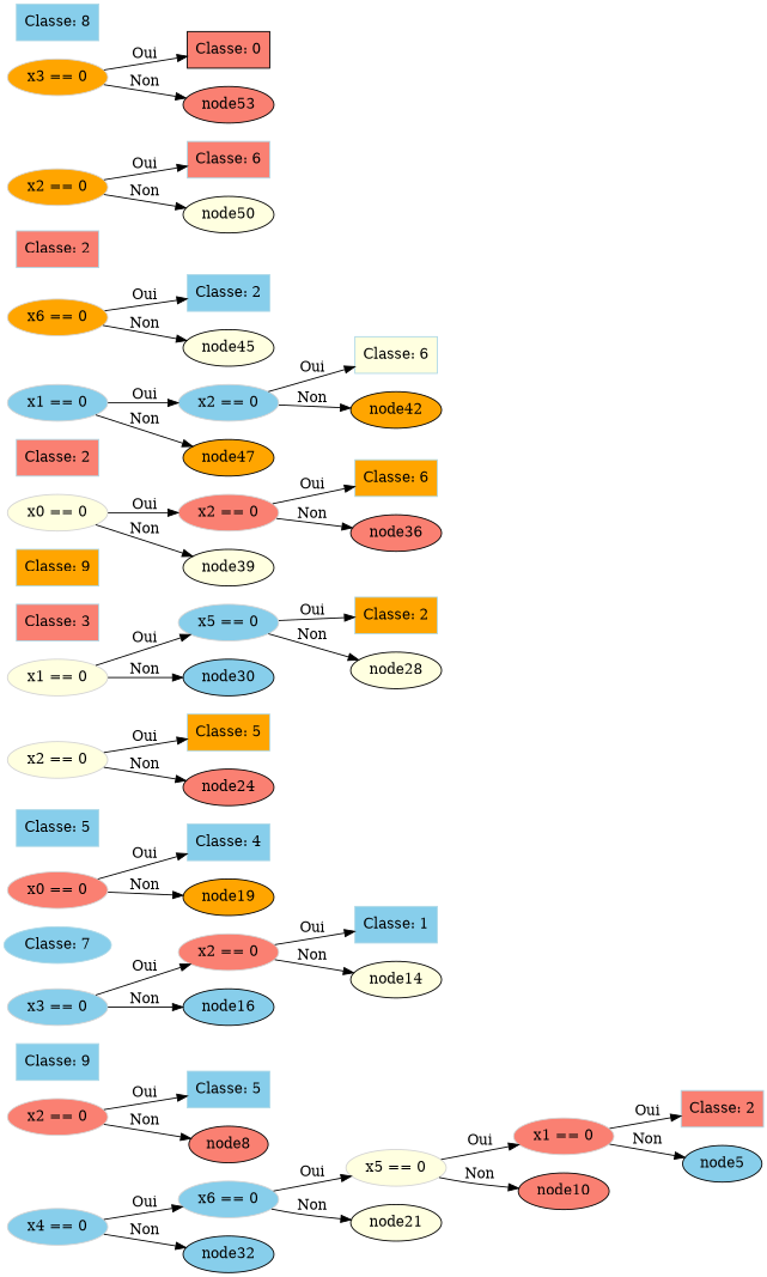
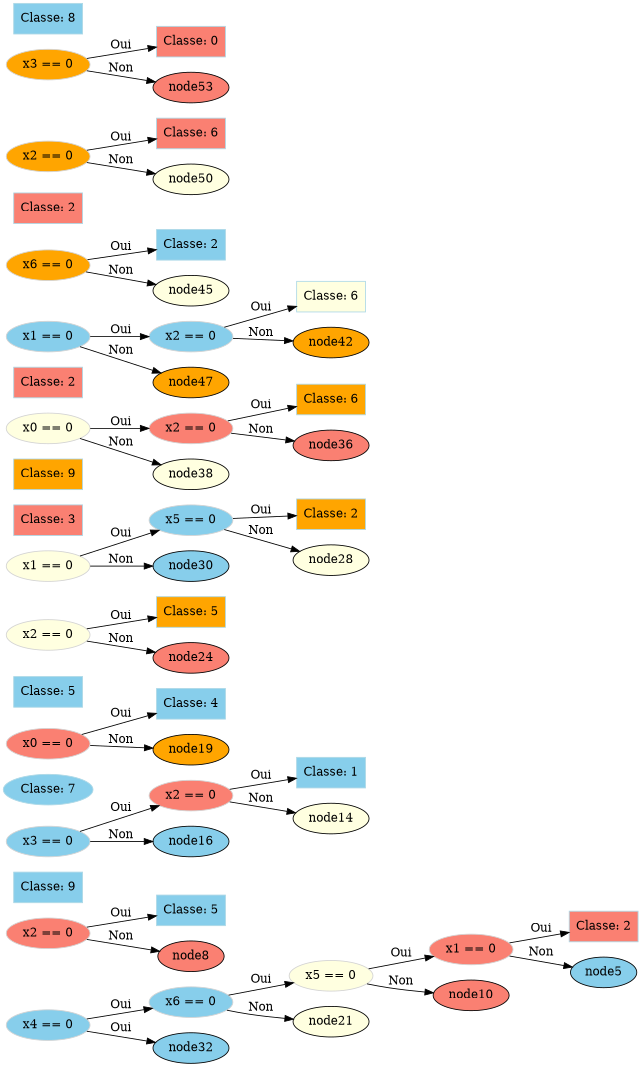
  digraph {
    rankdir=LR
    node [color=lightblue fillcolor=skyblue shape=ellipse style=filled]
    n1 [color=lightgray label="x4 == 0"]
    n2 [color=lightgray label="x6 == 0"]
    node32 [color="" shape=""]
    n4 [color=lightgray fillcolor=lightyellow label="x5 == 0"]
    node21 [fillcolor=lightyellow color="" shape=""]
    n6 [color=lightgray fillcolor=salmon label="x1 == 0"]
    node10 [fillcolor=salmon color="" shape=""]
    n8 [fillcolor=salmon label="Classe: 2" shape=box]
    node5 [color="" shape=""]
    n10 [color=lightgray fillcolor=salmon label="x2 == 0"]
    n11 [label="Classe: 5" shape=box]
    node8 [fillcolor=salmon color="" shape=""]
    n13 [label="Classe: 9" shape=box]
    n14 [color=lightgray label="x3 == 0"]
    n15 [color=lightgray fillcolor=salmon label="x2 == 0"]
    node16 [color="" shape=""]
    n17 [label="Classe: 1" shape=box]
    node14 [fillcolor=lightyellow color="" shape=""]
    n19 [label="Classe: 7"]
    n20 [color=lightgray fillcolor=salmon label="x0 == 0"]
    n21 [label="Classe: 4" shape=box]
    node19 [fillcolor=orange color="" shape=""]
    n23 [label="Classe: 5" shape=box]
    n24 [color=lightgray fillcolor=lightyellow label="x2 == 0"]
    n25 [fillcolor=orange label="Classe: 5" shape=box]
    node24 [fillcolor=salmon color="" shape=""]
    n27 [color=lightgray fillcolor=lightyellow label="x1 == 0"]
    n28 [color=lightgray label="x5 == 0"]
    node30 [color="" shape=""]
    n30 [fillcolor=orange label="Classe: 2" shape=box]
    node28 [fillcolor=lightyellow color="" shape=""]
    n32 [fillcolor=salmon label="Classe: 3" shape=box]
    n33 [fillcolor=orange label="Classe: 9" shape=box]
    n34 [color=lightgray fillcolor=lightyellow label="x0 == 0"]
    n35 [color=lightgray fillcolor=salmon label="x2 == 0"]
-   node38 [fillcolor=lightyellow label=node39 color="" shape=""]
+   node38 [fillcolor=lightyellow color="" shape=""]
    n37 [fillcolor=orange label="Classe: 6" shape=box]
    node36 [fillcolor=salmon color="" shape=""]
    n39 [fillcolor=salmon label="Classe: 2" shape=box]
    n40 [color=lightgray label="x1 == 0"]
    n41 [color=lightgray label="x2 == 0"]
    node47 [fillcolor=orange color="" shape=""]
    n43 [fillcolor=lightyellow label="Classe: 6" shape=box]
    node42 [fillcolor=orange color="" shape=""]
    n45 [color=lightgray fillcolor=orange label="x6 == 0"]
    n46 [label="Classe: 2" shape=box]
    node45 [fillcolor=lightyellow color="" shape=""]
    n48 [fillcolor=salmon label="Classe: 2" shape=box]
    n49 [color=lightgray fillcolor=orange label="x2 == 0"]
    n50 [fillcolor=salmon label="Classe: 6" shape=box]
    node50 [fillcolor=lightyellow color="" shape=""]
    n52 [color=lightgray fillcolor=orange label="x3 == 0"]
-   n53 [color=black fillcolor=salmon label="Classe: 0" shape=box]
+   n53 [fillcolor=salmon label="Classe: 0" shape=box]
    node53 [fillcolor=salmon color="" shape=""]
    n55 [label="Classe: 8" shape=box]
    n1 -> n2 [label=Oui]
-   n1 -> node32 [label=Non]
+   n1 -> node32 [label=Oui]
    n2 -> n4 [label=Oui]
    n2 -> node21 [label=Non]
    n4 -> n6 [label=Oui]
    n4 -> node10 [label=Non]
    n6 -> n8 [label=Oui]
    n6 -> node5 [label=Non]
    n10 -> n11 [label=Oui]
    n10 -> node8 [label=Non]
    n14 -> n15 [label=Oui]
    n14 -> node16 [label=Non]
    n15 -> n17 [label=Oui]
    n15 -> node14 [label=Non]
    n20 -> n21 [label=Oui]
    n20 -> node19 [label=Non]
    n24 -> n25 [label=Oui]
    n24 -> node24 [label=Non]
    n27 -> n28 [label=Oui]
    n27 -> node30 [label=Non]
    n28 -> n30 [label=Oui]
    n28 -> node28 [label=Non]
    n34 -> n35 [label=Oui]
    n34 -> node38 [label=Non]
    n35 -> n37 [label=Oui]
    n35 -> node36 [label=Non]
    n40 -> n41 [label=Oui]
    n40 -> node47 [label=Non]
    n41 -> n43 [label=Oui]
    n41 -> node42 [label=Non]
    n45 -> n46 [label=Oui]
    n45 -> node45 [label=Non]
    n49 -> n50 [label=Oui]
    n49 -> node50 [label=Non]
    n52 -> n53 [label=Oui]
    n52 -> node53 [label=Non]
  }
